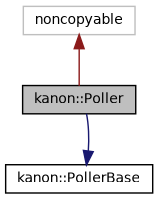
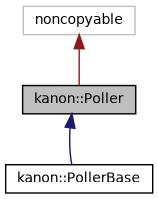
  digraph {
    node [color=black fontname=Helvetica fontsize=10 shape=record]
    edge [dir=back fontname=Helvetica fontsize=10 labelfontname=Helvetica labelfontsize=10 style=solid]
    n1 [fillcolor=grey75 fontcolor=black height=0.2 label="kanon::Poller" style=filled width=0.4]
    n2 [height=0.2 label="kanon::PollerBase" width=0.4]
    n3 [color=grey75 height=0.2 label=noncopyable width=0.4]
-   n2 -> n1 [color=midnightblue]
+   n1 -> n2 [color=midnightblue]
    n3 -> n1 [color=firebrick4]
  }
